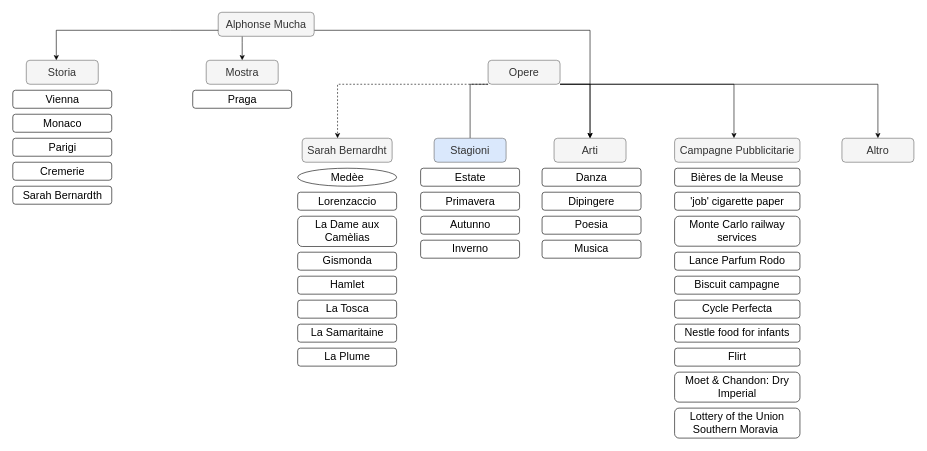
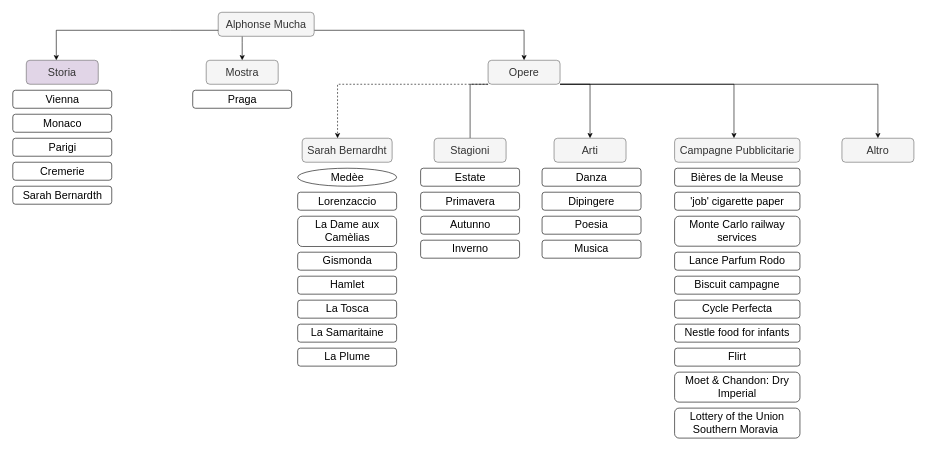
  <mxCell id="0" />
  <mxCell id="1" parent="0" />
- <mxCell id="2" value="" style="edgeStyle=orthogonalEdgeStyle;rounded=0;orthogonalLoop=1;jettySize=auto;html=1;exitX=1;exitY=0.75;exitDx=0;exitDy=0;" parent="1" source="4" target="11" edge="1"><mxGeometry relative="1" as="geometry"><mxPoint x="653" y="50" as="sourcePoint" /></mxGeometry></mxCell>
+ <mxCell id="2" value="" style="edgeStyle=orthogonalEdgeStyle;rounded=0;orthogonalLoop=1;jettySize=auto;html=1;exitX=1;exitY=0.75;exitDx=0;exitDy=0;" parent="1" source="4" target="9" edge="1"><mxGeometry relative="1" as="geometry"><mxPoint x="653" y="50" as="sourcePoint" /></mxGeometry></mxCell>
  <mxCell id="3" value="" style="edgeStyle=orthogonalEdgeStyle;rounded=0;orthogonalLoop=1;jettySize=auto;html=1;" parent="1" source="4" target="49" edge="1"><mxGeometry relative="1" as="geometry"><Array as="points"><mxPoint x="403" y="70" /><mxPoint x="403" y="70" /></Array></mxGeometry></mxCell>
  <mxCell id="4" value="&lt;font style=&quot;font-size: 18px;&quot;&gt;Alphonse Mucha&lt;/font&gt;" style="rounded=1;whiteSpace=wrap;html=1;fillColor=#f5f5f5;fontColor=#333333;strokeColor=#666666;" parent="1" vertex="1"><mxGeometry x="363" y="20" width="160" height="40" as="geometry" /></mxCell>
  <mxCell id="5" style="edgeStyle=orthogonalEdgeStyle;rounded=0;orthogonalLoop=1;jettySize=auto;html=1;entryX=0.5;entryY=0;entryDx=0;entryDy=0;" parent="1" source="9" target="11" edge="1"><mxGeometry relative="1" as="geometry"><Array as="points"><mxPoint x="983" y="140" /></Array></mxGeometry></mxCell>
  <mxCell id="6" style="edgeStyle=orthogonalEdgeStyle;rounded=0;orthogonalLoop=1;jettySize=auto;html=1;" parent="1" source="9" target="13" edge="1"><mxGeometry relative="1" as="geometry"><Array as="points"><mxPoint x="1223" y="140" /></Array></mxGeometry></mxCell>
  <mxCell id="7" value="" style="edgeStyle=orthogonalEdgeStyle;rounded=0;orthogonalLoop=1;jettySize=auto;html=1;endArrow=none;" parent="1" source="9" target="10" edge="1"><mxGeometry relative="1" as="geometry"><Array as="points"><mxPoint x="783" y="140" /></Array></mxGeometry></mxCell>
  <mxCell id="8" value="" style="edgeStyle=orthogonalEdgeStyle;rounded=0;orthogonalLoop=1;jettySize=auto;html=1;" parent="1" source="9" target="41" edge="1"><mxGeometry relative="1" as="geometry"><Array as="points"><mxPoint x="1463" y="140" /></Array></mxGeometry></mxCell>
  <mxCell id="9" value="&lt;font style=&quot;font-size: 18px;&quot;&gt;Opere&lt;/font&gt;" style="whiteSpace=wrap;html=1;rounded=1;fillColor=#f5f5f5;fontColor=#333333;strokeColor=#666666;" parent="1" vertex="1"><mxGeometry x="813" y="100" width="120" height="40" as="geometry" /></mxCell>
- <mxCell id="10" value="&lt;font style=&quot;font-size: 18px;&quot;&gt;Stagioni&lt;/font&gt;" style="whiteSpace=wrap;html=1;rounded=1;fillColor=#dae8fc;fontColor=#333333;strokeColor=#666666;" parent="1" vertex="1"><mxGeometry x="723" y="230" width="120" height="40" as="geometry" /></mxCell>
+ <mxCell id="10" value="&lt;font style=&quot;font-size: 18px;&quot;&gt;Stagioni&lt;/font&gt;" style="whiteSpace=wrap;html=1;rounded=1;fillColor=#f5f5f5;fontColor=#333333;strokeColor=#666666;" parent="1" vertex="1"><mxGeometry x="723" y="230" width="120" height="40" as="geometry" /></mxCell>
  <mxCell id="11" value="&lt;font style=&quot;font-size: 18px;&quot;&gt;Arti&lt;/font&gt;" style="whiteSpace=wrap;html=1;rounded=1;fillColor=#f5f5f5;fontColor=#333333;strokeColor=#666666;" parent="1" vertex="1"><mxGeometry x="923" y="230" width="120" height="40" as="geometry" /></mxCell>
  <mxCell id="12" value="&lt;font style=&quot;font-size: 18px;&quot;&gt;Sarah Bernardht&lt;/font&gt;" style="whiteSpace=wrap;html=1;rounded=1;fillColor=#f5f5f5;fontColor=#333333;strokeColor=#666666;" parent="1" vertex="1"><mxGeometry x="503" y="230" width="150" height="40" as="geometry" /></mxCell>
  <mxCell id="13" value="&lt;font style=&quot;font-size: 18px;&quot;&gt;Campagne Pubblicitarie&lt;/font&gt;" style="whiteSpace=wrap;html=1;rounded=1;fillColor=#f5f5f5;fontColor=#333333;strokeColor=#666666;" parent="1" vertex="1"><mxGeometry x="1124" y="230" width="209" height="40" as="geometry" /></mxCell>
  <mxCell id="14" style="edgeStyle=orthogonalEdgeStyle;rounded=0;orthogonalLoop=1;jettySize=auto;html=1;dashed=1;" parent="1" source="9" target="12" edge="1"><mxGeometry relative="1" as="geometry"><Array as="points"><mxPoint x="562" y="140" /></Array></mxGeometry></mxCell>
  <mxCell id="15" value="&lt;font style=&quot;font-size: 18px;&quot;&gt;Medèe&lt;/font&gt;" style="ellipse;whiteSpace=wrap;html=1;" parent="1" vertex="1"><mxGeometry x="495.5" y="280" width="165" height="30" as="geometry" /></mxCell>
  <mxCell id="16" value="&lt;font style=&quot;font-size: 18px;&quot;&gt;Lorenzaccio&lt;/font&gt;" style="whiteSpace=wrap;html=1;rounded=1;" parent="1" vertex="1"><mxGeometry x="495.5" y="320" width="165" height="30" as="geometry" /></mxCell>
  <mxCell id="17" value="&lt;font style=&quot;font-size: 18px;&quot;&gt;Hamlet&lt;/font&gt;" style="whiteSpace=wrap;html=1;rounded=1;" parent="1" vertex="1"><mxGeometry x="495.5" y="460" width="165" height="30" as="geometry" /></mxCell>
  <mxCell id="18" value="&lt;font style=&quot;font-size: 18px;&quot;&gt;Gismonda&lt;/font&gt;" style="whiteSpace=wrap;html=1;rounded=1;" parent="1" vertex="1"><mxGeometry x="495.5" y="420" width="165" height="30" as="geometry" /></mxCell>
  <mxCell id="19" value="&lt;font style=&quot;font-size: 18px;&quot;&gt;La Dame aux Camèlias&lt;/font&gt;" style="whiteSpace=wrap;html=1;rounded=1;" parent="1" vertex="1"><mxGeometry x="495.5" y="360" width="165" height="50.5" as="geometry" /></mxCell>
  <mxCell id="20" value="&lt;font style=&quot;font-size: 18px;&quot;&gt;La Tosca&lt;/font&gt;" style="whiteSpace=wrap;html=1;rounded=1;" parent="1" vertex="1"><mxGeometry x="495.5" y="500" width="165" height="30" as="geometry" /></mxCell>
  <mxCell id="21" value="&lt;font style=&quot;font-size: 18px;&quot;&gt;La Samaritaine&lt;/font&gt;" style="whiteSpace=wrap;html=1;rounded=1;" parent="1" vertex="1"><mxGeometry x="495.5" y="540" width="165" height="30" as="geometry" /></mxCell>
  <mxCell id="22" value="&lt;font style=&quot;font-size: 18px;&quot;&gt;La Plume&lt;/font&gt;" style="whiteSpace=wrap;html=1;rounded=1;" parent="1" vertex="1"><mxGeometry x="495.5" y="580" width="165" height="30" as="geometry" /></mxCell>
  <mxCell id="23" value="&lt;font style=&quot;font-size: 18px;&quot;&gt;Estate&lt;/font&gt;" style="whiteSpace=wrap;html=1;rounded=1;" parent="1" vertex="1"><mxGeometry x="700.5" y="280" width="165" height="30" as="geometry" /></mxCell>
  <mxCell id="24" value="&lt;font style=&quot;font-size: 18px;&quot;&gt;Primavera&lt;/font&gt;" style="whiteSpace=wrap;html=1;rounded=1;" parent="1" vertex="1"><mxGeometry x="700.5" y="320" width="165" height="30" as="geometry" /></mxCell>
  <mxCell id="25" value="&lt;font style=&quot;font-size: 18px;&quot;&gt;Autunno&lt;/font&gt;" style="whiteSpace=wrap;html=1;rounded=1;" parent="1" vertex="1"><mxGeometry x="700.5" y="360" width="165" height="30" as="geometry" /></mxCell>
  <mxCell id="26" value="&lt;font style=&quot;font-size: 18px;&quot;&gt;Inverno&lt;/font&gt;" style="whiteSpace=wrap;html=1;rounded=1;" parent="1" vertex="1"><mxGeometry x="700.5" y="400" width="165" height="30" as="geometry" /></mxCell>
  <mxCell id="27" value="&lt;font style=&quot;font-size: 18px;&quot;&gt;Danza&lt;/font&gt;" style="whiteSpace=wrap;html=1;rounded=1;" parent="1" vertex="1"><mxGeometry x="903" y="280" width="165" height="30" as="geometry" /></mxCell>
  <mxCell id="28" value="&lt;span style=&quot;font-size: 18px;&quot;&gt;Dipingere&lt;/span&gt;" style="whiteSpace=wrap;html=1;rounded=1;" parent="1" vertex="1"><mxGeometry x="903" y="320" width="165" height="30" as="geometry" /></mxCell>
  <mxCell id="29" value="&lt;span style=&quot;font-size: 18px;&quot;&gt;Poesia&lt;/span&gt;" style="whiteSpace=wrap;html=1;rounded=1;" parent="1" vertex="1"><mxGeometry x="903" y="360" width="165" height="30" as="geometry" /></mxCell>
  <mxCell id="30" value="&lt;span style=&quot;font-size: 18px;&quot;&gt;Musica&lt;/span&gt;" style="whiteSpace=wrap;html=1;rounded=1;" parent="1" vertex="1"><mxGeometry x="903" y="400" width="165" height="30" as="geometry" /></mxCell>
  <mxCell id="31" value="&lt;font style=&quot;font-size: 18px;&quot;&gt;Bières de la Meuse&lt;/font&gt;" style="whiteSpace=wrap;html=1;rounded=1;" parent="1" vertex="1"><mxGeometry x="1124" y="280" width="209" height="30" as="geometry" /></mxCell>
  <mxCell id="32" value="&lt;font style=&quot;font-size: 18px;&quot;&gt;'job' cigarette paper&lt;/font&gt;" style="whiteSpace=wrap;html=1;rounded=1;" parent="1" vertex="1"><mxGeometry x="1124" y="320" width="209" height="30" as="geometry" /></mxCell>
  <mxCell id="33" value="&lt;font style=&quot;font-size: 18px;&quot;&gt;Monte Carlo railway services&lt;/font&gt;" style="whiteSpace=wrap;html=1;rounded=1;" parent="1" vertex="1"><mxGeometry x="1124" y="360" width="209" height="50" as="geometry" /></mxCell>
  <mxCell id="34" value="&lt;font style=&quot;font-size: 18px;&quot;&gt;Lance Parfum Rodo&lt;/font&gt;" style="whiteSpace=wrap;html=1;rounded=1;" parent="1" vertex="1"><mxGeometry x="1124" y="420" width="209" height="30" as="geometry" /></mxCell>
  <mxCell id="35" value="&lt;font style=&quot;font-size: 18px;&quot;&gt;Biscuit campagne&lt;/font&gt;" style="whiteSpace=wrap;html=1;rounded=1;" parent="1" vertex="1"><mxGeometry x="1124" y="460" width="209" height="30" as="geometry" /></mxCell>
  <mxCell id="36" value="&lt;font style=&quot;font-size: 18px;&quot;&gt;Cycle Perfecta&lt;/font&gt;" style="whiteSpace=wrap;html=1;rounded=1;" parent="1" vertex="1"><mxGeometry x="1124" y="500" width="209" height="30" as="geometry" /></mxCell>
  <mxCell id="37" value="&lt;font style=&quot;font-size: 18px;&quot;&gt;Nestle food for infants&lt;/font&gt;" style="whiteSpace=wrap;html=1;rounded=1;" parent="1" vertex="1"><mxGeometry x="1124" y="540" width="209" height="30" as="geometry" /></mxCell>
  <mxCell id="38" value="&lt;font style=&quot;font-size: 18px;&quot;&gt;Flirt&lt;/font&gt;" style="whiteSpace=wrap;html=1;rounded=1;" parent="1" vertex="1"><mxGeometry x="1124" y="580" width="209" height="30" as="geometry" /></mxCell>
  <mxCell id="39" value="&lt;font style=&quot;font-size: 18px;&quot;&gt;Moet &amp;amp; Chandon: Dry Imperial&lt;/font&gt;" style="whiteSpace=wrap;html=1;rounded=1;" parent="1" vertex="1"><mxGeometry x="1124" y="620" width="209" height="50" as="geometry" /></mxCell>
  <mxCell id="40" value="&lt;font style=&quot;font-size: 18px;&quot;&gt;Lottery of the Union Southern Moravia&amp;nbsp;&lt;/font&gt;" style="whiteSpace=wrap;html=1;rounded=1;" parent="1" vertex="1"><mxGeometry x="1124" y="680" width="209" height="50" as="geometry" /></mxCell>
  <mxCell id="41" value="&lt;font style=&quot;font-size: 18px;&quot;&gt;Altro&lt;/font&gt;" style="whiteSpace=wrap;html=1;fillColor=#f5f5f5;strokeColor=#666666;fontColor=#333333;rounded=1;" parent="1" vertex="1"><mxGeometry x="1403" y="230" width="120" height="40" as="geometry" /></mxCell>
- <mxCell id="42" value="&lt;font style=&quot;font-size: 18px;&quot;&gt;Storia&lt;/font&gt;" style="whiteSpace=wrap;html=1;rounded=1;fillColor=#f5f5f5;fontColor=#333333;strokeColor=#666666;" parent="1" vertex="1"><mxGeometry x="43" y="100" width="120" height="40" as="geometry" /></mxCell>
+ <mxCell id="42" value="&lt;font style=&quot;font-size: 18px;&quot;&gt;Storia&lt;/font&gt;" style="whiteSpace=wrap;html=1;rounded=1;fillColor=#e1d5e7;fontColor=#333333;strokeColor=#666666;" parent="1" vertex="1"><mxGeometry x="43" y="100" width="120" height="40" as="geometry" /></mxCell>
  <mxCell id="43" value="" style="edgeStyle=none;orthogonalLoop=1;jettySize=auto;html=1;rounded=0;exitX=0;exitY=0.75;exitDx=0;exitDy=0;entryX=0.417;entryY=0;entryDx=0;entryDy=0;entryPerimeter=0;" parent="1" source="4" target="42" edge="1"><mxGeometry width="80" relative="1" as="geometry"><mxPoint x="263" y="70" as="sourcePoint" /><mxPoint x="283" y="90" as="targetPoint" /><Array as="points"><mxPoint x="283" y="50" /><mxPoint x="93" y="50" /></Array></mxGeometry></mxCell>
  <mxCell id="44" value="&lt;font style=&quot;font-size: 18px;&quot;&gt;Vienna&lt;/font&gt;" style="whiteSpace=wrap;html=1;rounded=1;" parent="1" vertex="1"><mxGeometry x="20.5" y="150" width="165" height="30" as="geometry" /></mxCell>
  <mxCell id="45" value="&lt;span style=&quot;font-size: 18px;&quot;&gt;Monaco&lt;/span&gt;" style="whiteSpace=wrap;html=1;rounded=1;" parent="1" vertex="1"><mxGeometry x="20.5" y="190" width="165" height="30" as="geometry" /></mxCell>
  <mxCell id="46" value="&lt;font style=&quot;font-size: 18px;&quot;&gt;Parigi&lt;/font&gt;" style="whiteSpace=wrap;html=1;rounded=1;" parent="1" vertex="1"><mxGeometry x="20.5" y="230" width="165" height="30" as="geometry" /></mxCell>
  <mxCell id="47" value="&lt;font style=&quot;font-size: 18px;&quot;&gt;Cremerie&lt;/font&gt;" style="whiteSpace=wrap;html=1;rounded=1;" parent="1" vertex="1"><mxGeometry x="20.5" y="270" width="165" height="30" as="geometry" /></mxCell>
  <mxCell id="48" value="&lt;font style=&quot;font-size: 18px;&quot;&gt;Sarah Bernardth&lt;/font&gt;" style="whiteSpace=wrap;html=1;rounded=1;" parent="1" vertex="1"><mxGeometry x="20.5" y="310" width="165" height="30" as="geometry" /></mxCell>
  <mxCell id="49" value="&lt;font style=&quot;font-size: 18px;&quot;&gt;Mostra&lt;/font&gt;" style="whiteSpace=wrap;html=1;rounded=1;fillColor=#f5f5f5;fontColor=#333333;strokeColor=#666666;" parent="1" vertex="1"><mxGeometry x="343" y="100" width="120" height="40" as="geometry" /></mxCell>
  <mxCell id="50" value="&lt;font style=&quot;font-size: 18px;&quot;&gt;Praga&lt;/font&gt;" style="whiteSpace=wrap;html=1;rounded=1;" parent="1" vertex="1"><mxGeometry x="320.5" y="150" width="165" height="30" as="geometry" /></mxCell>
